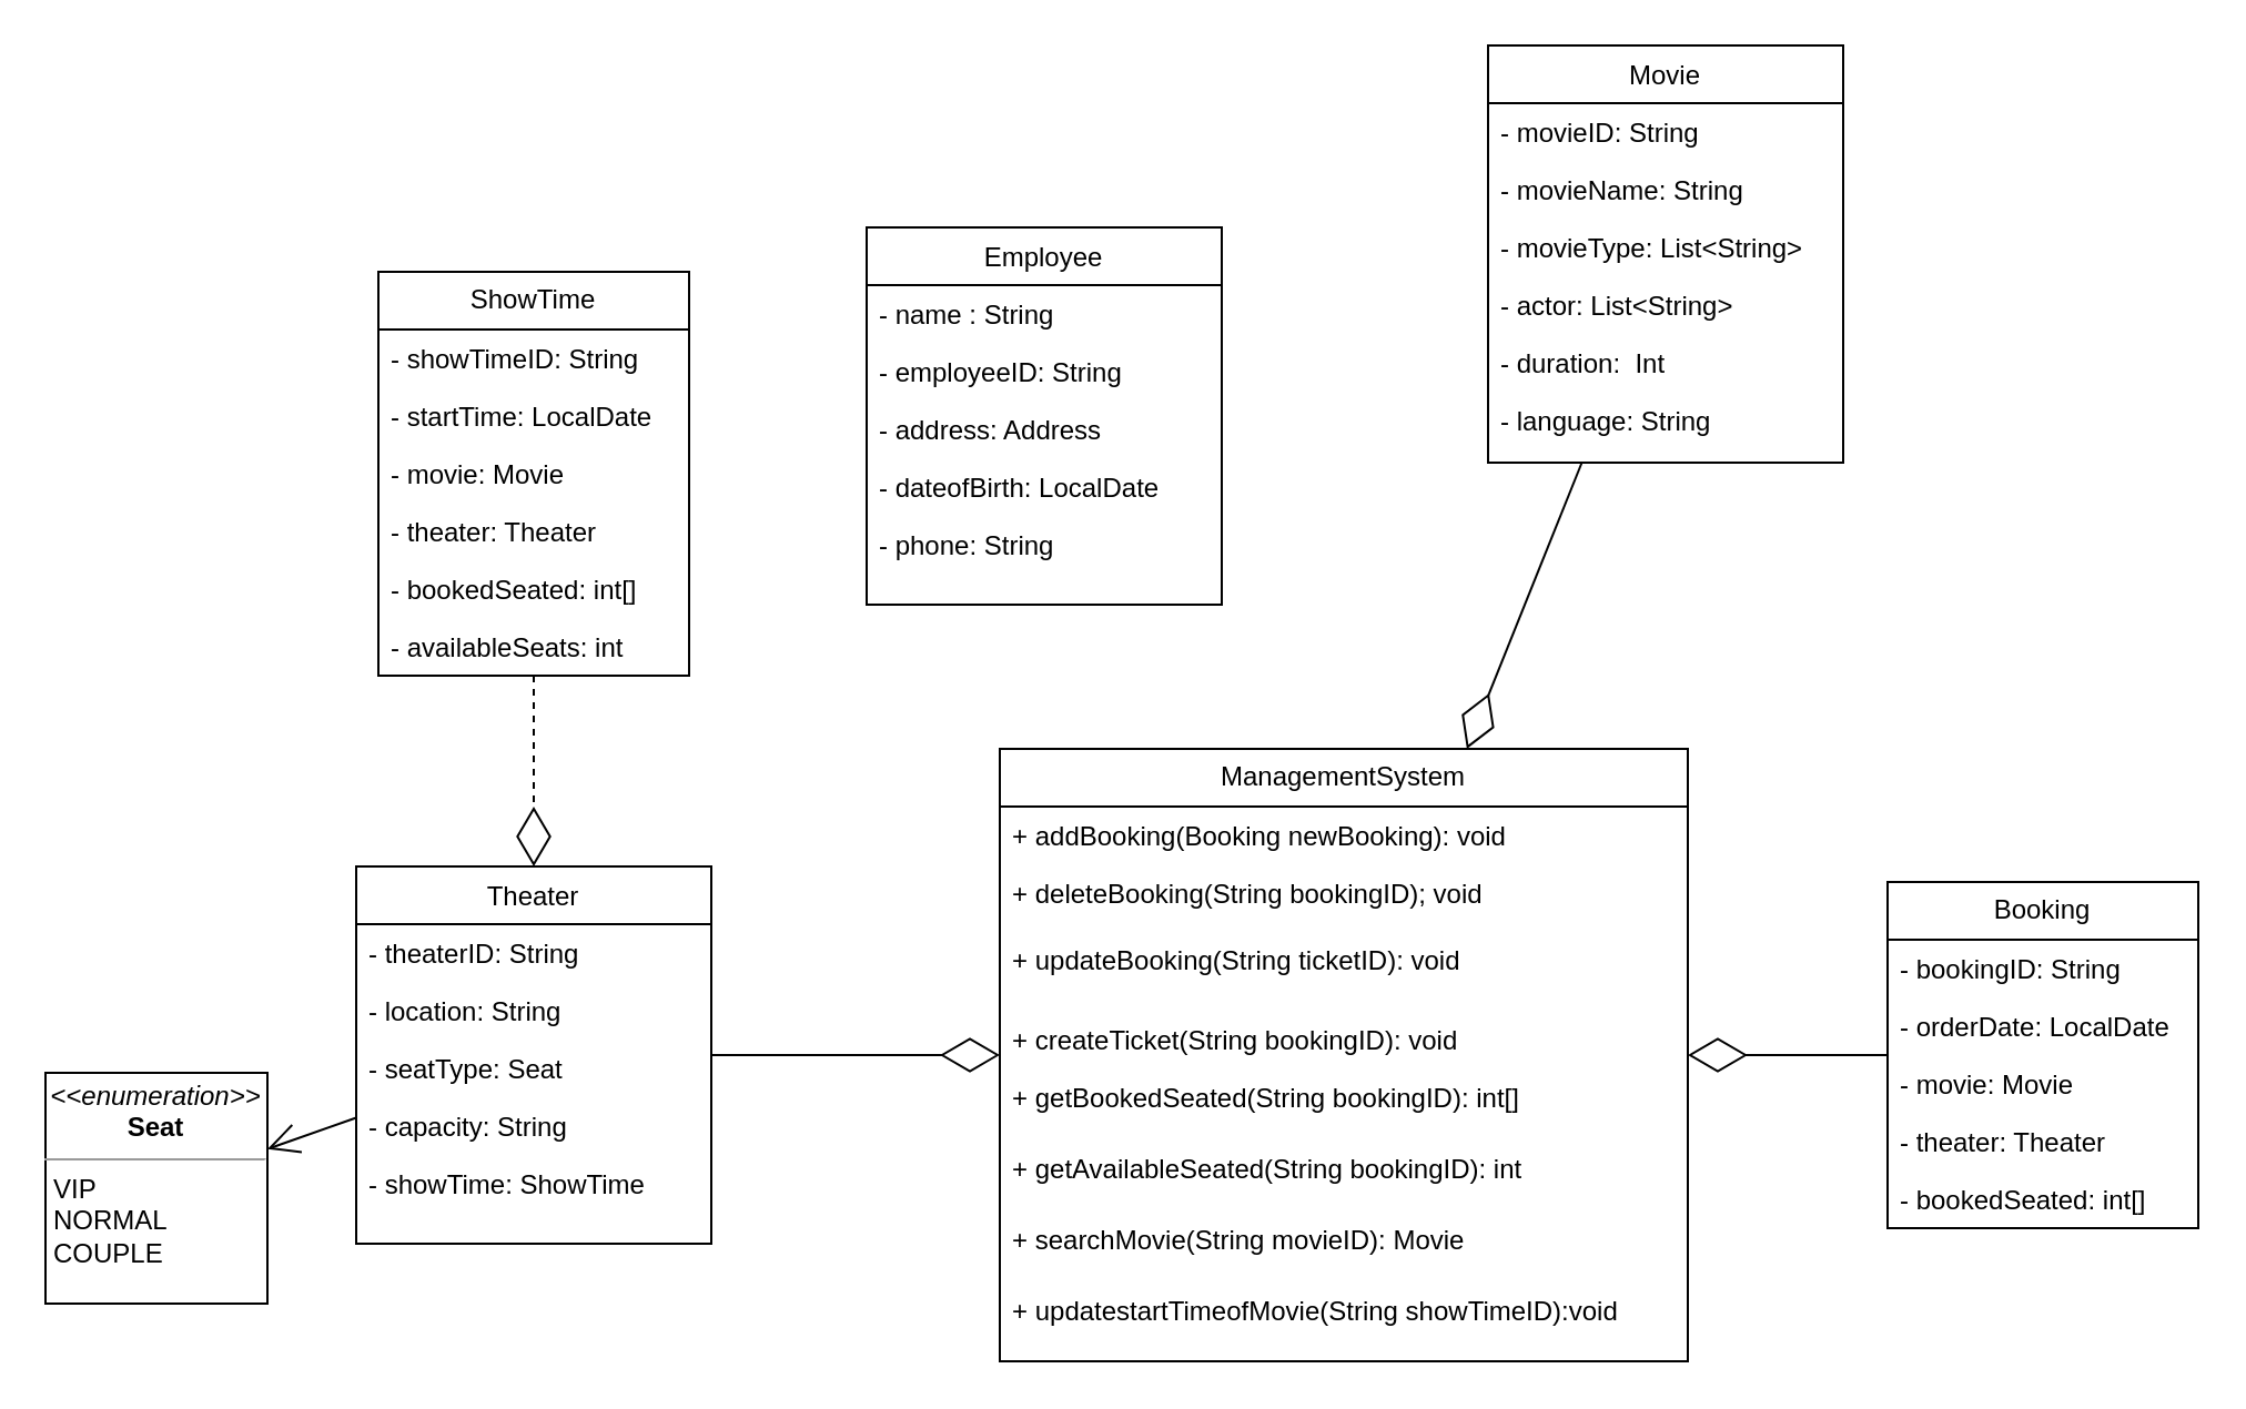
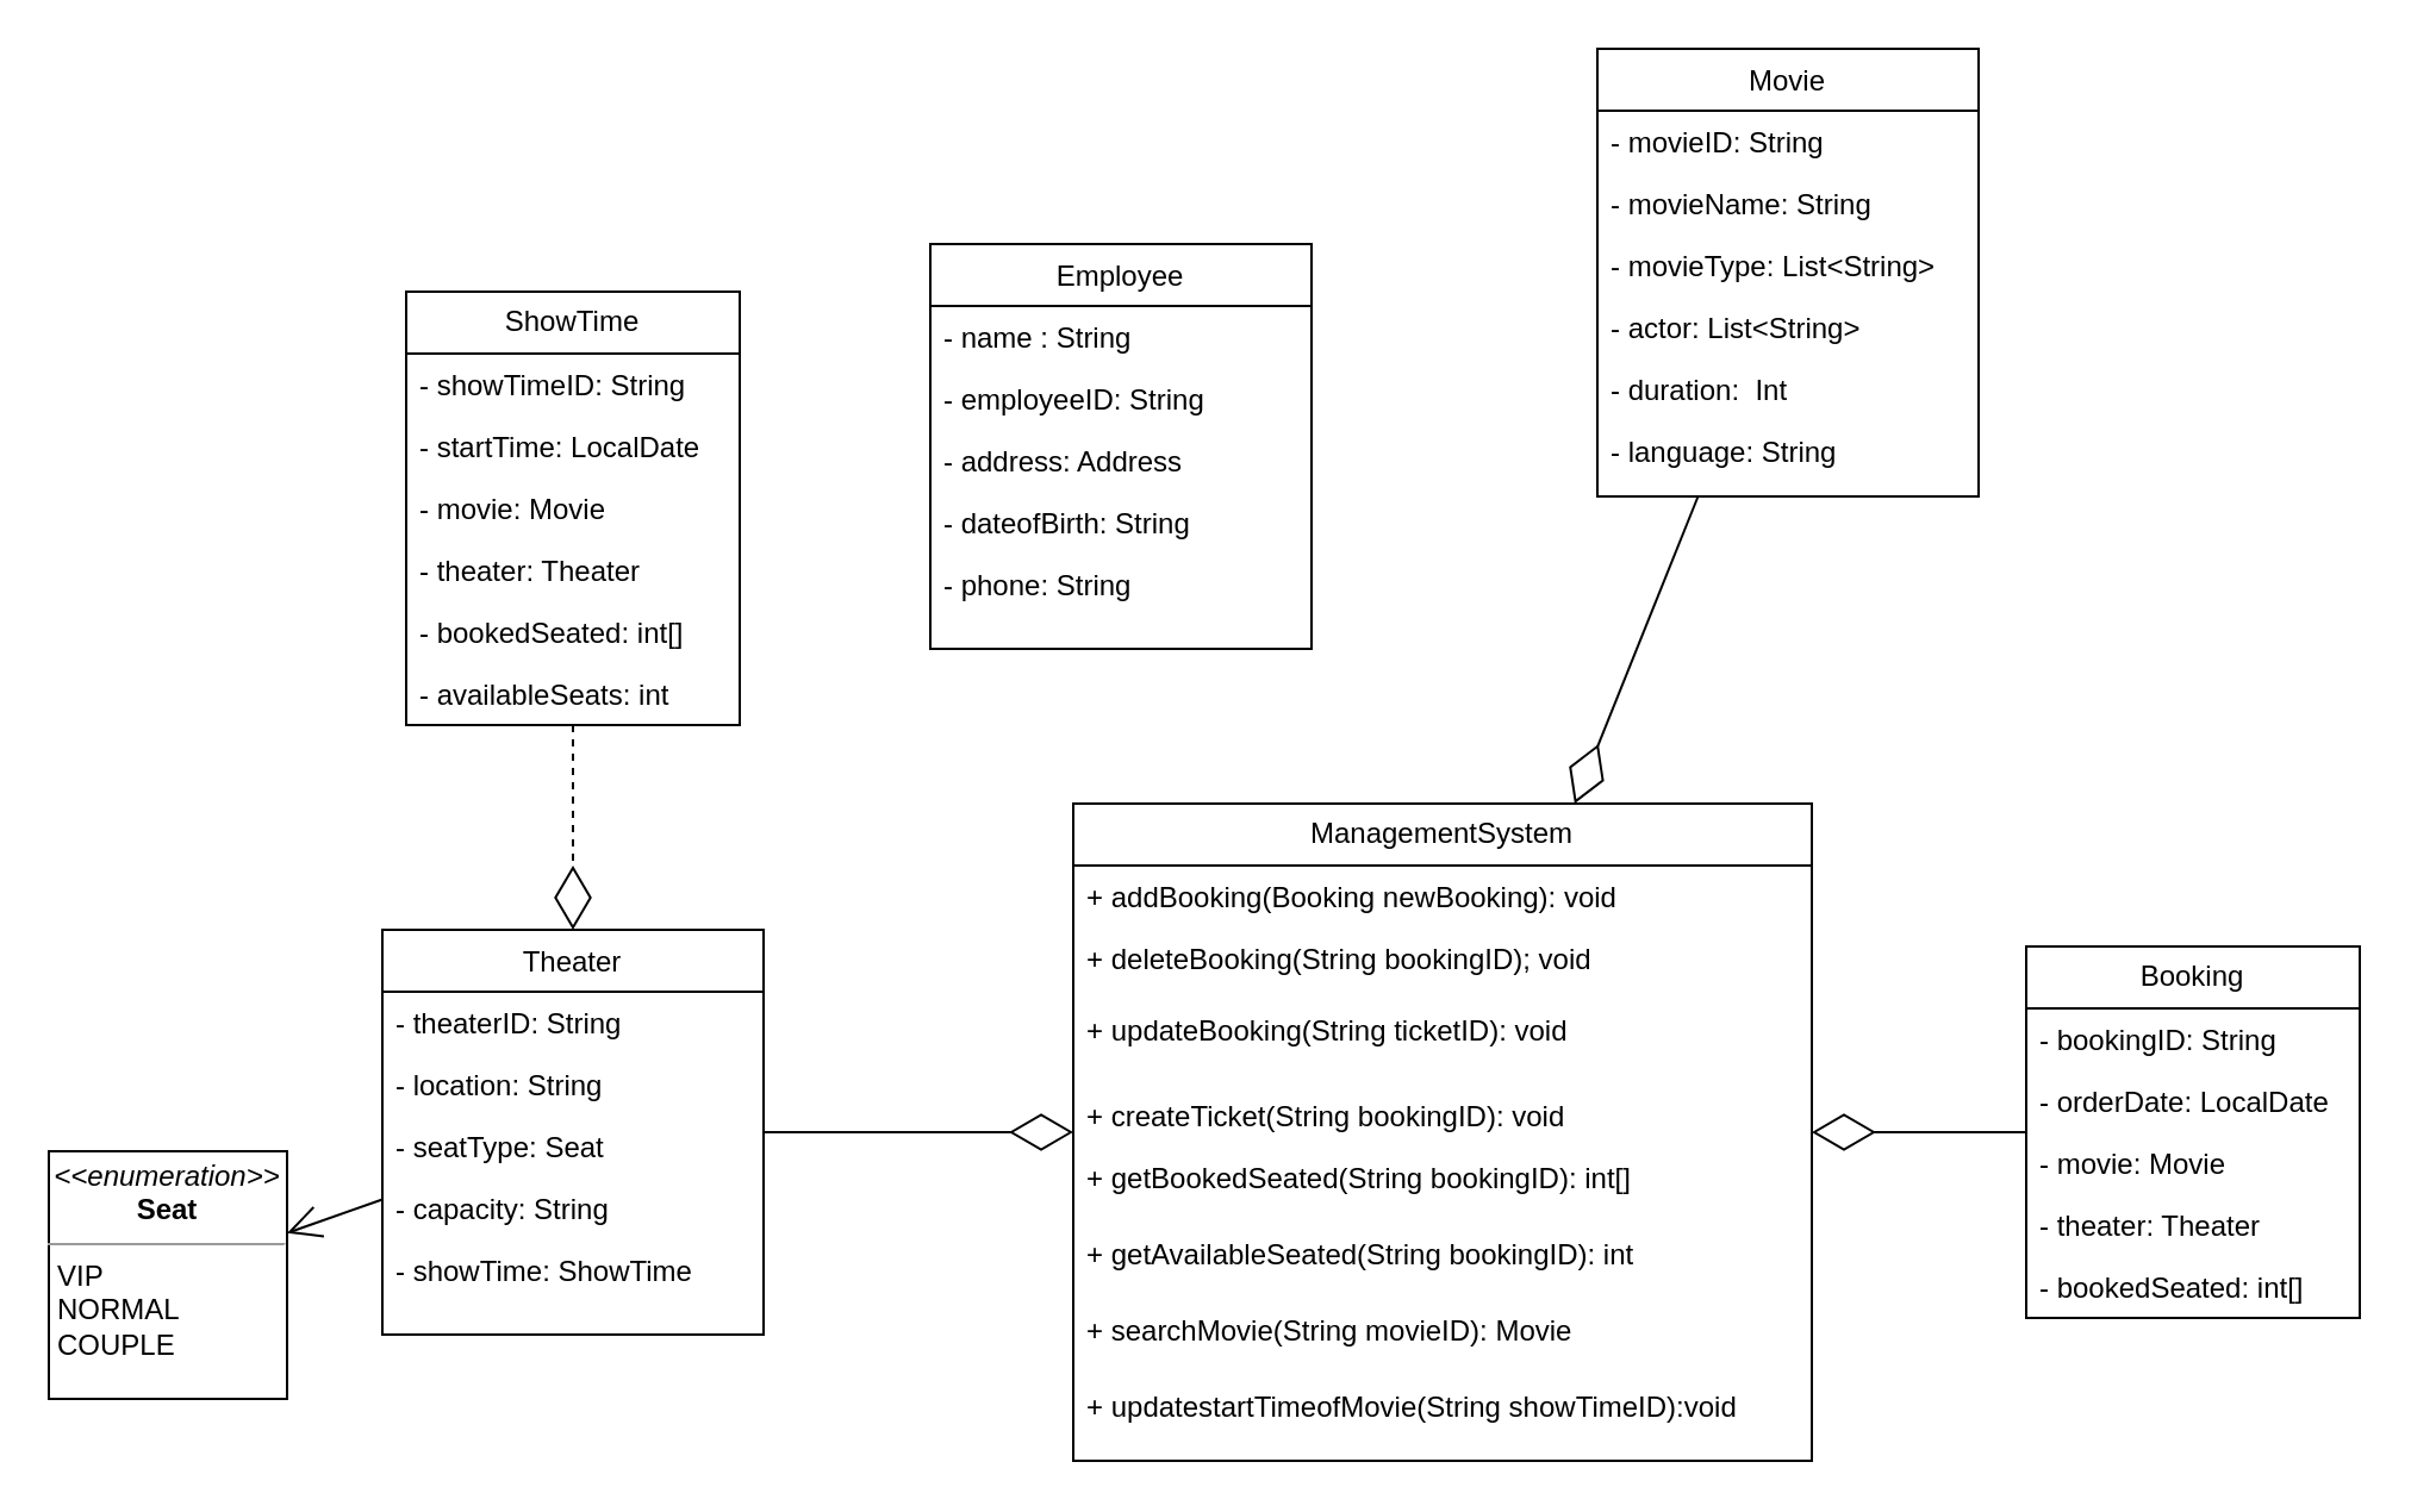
  <mxCell id="0" />
  <mxCell id="1" parent="0" />
  <mxCell id="2" value="Employee" style="swimlane;fontStyle=0;align=center;verticalAlign=top;childLayout=stackLayout;horizontal=1;startSize=26;horizontalStack=0;resizeParent=1;resizeLast=0;collapsible=1;marginBottom=0;rounded=0;shadow=0;strokeWidth=1;" parent="1" vertex="1"><mxGeometry x="390" y="102" width="160" height="170" as="geometry"><mxRectangle x="230" y="140" width="160" height="26" as="alternateBounds" /></mxGeometry></mxCell>
  <mxCell id="3" value="- name : String" style="text;align=left;verticalAlign=top;spacingLeft=4;spacingRight=4;overflow=hidden;rotatable=0;points=[[0,0.5],[1,0.5]];portConstraint=eastwest;" parent="2" vertex="1"><mxGeometry y="26" width="160" height="26" as="geometry" /></mxCell>
  <mxCell id="4" value="- employeeID: String" style="text;align=left;verticalAlign=top;spacingLeft=4;spacingRight=4;overflow=hidden;rotatable=0;points=[[0,0.5],[1,0.5]];portConstraint=eastwest;rounded=0;shadow=0;html=0;" parent="2" vertex="1"><mxGeometry y="52" width="160" height="26" as="geometry" /></mxCell>
  <mxCell id="5" value="- address: Address" style="text;align=left;verticalAlign=top;spacingLeft=4;spacingRight=4;overflow=hidden;rotatable=0;points=[[0,0.5],[1,0.5]];portConstraint=eastwest;rounded=0;shadow=0;html=0;" parent="2" vertex="1"><mxGeometry y="78" width="160" height="26" as="geometry" /></mxCell>
- <mxCell id="6" value="- dateofBirth: LocalDate" style="text;align=left;verticalAlign=top;spacingLeft=4;spacingRight=4;overflow=hidden;rotatable=0;points=[[0,0.5],[1,0.5]];portConstraint=eastwest;rounded=0;shadow=0;html=0;" vertex="1" parent="2"><mxGeometry y="104" width="160" height="26" as="geometry" /></mxCell>
+ <mxCell id="6" value="- dateofBirth: String" style="text;align=left;verticalAlign=top;spacingLeft=4;spacingRight=4;overflow=hidden;rotatable=0;points=[[0,0.5],[1,0.5]];portConstraint=eastwest;rounded=0;shadow=0;html=0;" vertex="1" parent="2"><mxGeometry y="104" width="160" height="26" as="geometry" /></mxCell>
  <mxCell id="7" value="- phone: String" style="text;align=left;verticalAlign=top;spacingLeft=4;spacingRight=4;overflow=hidden;rotatable=0;points=[[0,0.5],[1,0.5]];portConstraint=eastwest;rounded=0;shadow=0;html=0;" vertex="1" parent="2"><mxGeometry y="130" width="160" height="26" as="geometry" /></mxCell>
  <mxCell id="8" value="Movie" style="swimlane;fontStyle=0;align=center;verticalAlign=top;childLayout=stackLayout;horizontal=1;startSize=26;horizontalStack=0;resizeParent=1;resizeLast=0;collapsible=1;marginBottom=0;rounded=0;shadow=0;strokeWidth=1;" parent="1" vertex="1"><mxGeometry x="670" y="20" width="160" height="188" as="geometry"><mxRectangle x="130" y="380" width="160" height="26" as="alternateBounds" /></mxGeometry></mxCell>
  <mxCell id="9" value="- movieID: String" style="text;align=left;verticalAlign=top;spacingLeft=4;spacingRight=4;overflow=hidden;rotatable=0;points=[[0,0.5],[1,0.5]];portConstraint=eastwest;" parent="8" vertex="1"><mxGeometry y="26" width="160" height="26" as="geometry" /></mxCell>
  <mxCell id="10" value="- movieName: String" style="text;align=left;verticalAlign=top;spacingLeft=4;spacingRight=4;overflow=hidden;rotatable=0;points=[[0,0.5],[1,0.5]];portConstraint=eastwest;rounded=0;shadow=0;html=0;" parent="8" vertex="1"><mxGeometry y="52" width="160" height="26" as="geometry" /></mxCell>
  <mxCell id="11" value="- movieType: List&lt;String&gt;" style="text;align=left;verticalAlign=top;spacingLeft=4;spacingRight=4;overflow=hidden;rotatable=0;points=[[0,0.5],[1,0.5]];portConstraint=eastwest;rounded=0;shadow=0;html=0;" vertex="1" parent="8"><mxGeometry y="78" width="160" height="26" as="geometry" /></mxCell>
  <mxCell id="12" value="- actor: List&lt;String&gt;" style="text;align=left;verticalAlign=top;spacingLeft=4;spacingRight=4;overflow=hidden;rotatable=0;points=[[0,0.5],[1,0.5]];portConstraint=eastwest;rounded=0;shadow=0;html=0;" vertex="1" parent="8"><mxGeometry y="104" width="160" height="26" as="geometry" /></mxCell>
  <mxCell id="13" value="- duration:  Int" style="text;align=left;verticalAlign=top;spacingLeft=4;spacingRight=4;overflow=hidden;rotatable=0;points=[[0,0.5],[1,0.5]];portConstraint=eastwest;rounded=0;shadow=0;html=0;" vertex="1" parent="8"><mxGeometry y="130" width="160" height="26" as="geometry" /></mxCell>
  <mxCell id="14" value="- language: String" style="text;align=left;verticalAlign=top;spacingLeft=4;spacingRight=4;overflow=hidden;rotatable=0;points=[[0,0.5],[1,0.5]];portConstraint=eastwest;rounded=0;shadow=0;html=0;" vertex="1" parent="8"><mxGeometry y="156" width="160" height="26" as="geometry" /></mxCell>
  <mxCell id="15" value="Theater" style="swimlane;fontStyle=0;align=center;verticalAlign=top;childLayout=stackLayout;horizontal=1;startSize=26;horizontalStack=0;resizeParent=1;resizeLast=0;collapsible=1;marginBottom=0;rounded=0;shadow=0;strokeWidth=1;" parent="1" vertex="1"><mxGeometry x="160" y="390" width="160" height="170" as="geometry"><mxRectangle x="340" y="380" width="170" height="26" as="alternateBounds" /></mxGeometry></mxCell>
  <mxCell id="16" value="- theaterID: String" style="text;align=left;verticalAlign=top;spacingLeft=4;spacingRight=4;overflow=hidden;rotatable=0;points=[[0,0.5],[1,0.5]];portConstraint=eastwest;" parent="15" vertex="1"><mxGeometry y="26" width="160" height="26" as="geometry" /></mxCell>
  <mxCell id="17" value="- location: String" style="text;align=left;verticalAlign=top;spacingLeft=4;spacingRight=4;overflow=hidden;rotatable=0;points=[[0,0.5],[1,0.5]];portConstraint=eastwest;" vertex="1" parent="15"><mxGeometry y="52" width="160" height="26" as="geometry" /></mxCell>
  <mxCell id="18" value="- seatType: Seat" style="text;align=left;verticalAlign=top;spacingLeft=4;spacingRight=4;overflow=hidden;rotatable=0;points=[[0,0.5],[1,0.5]];portConstraint=eastwest;" vertex="1" parent="15"><mxGeometry y="78" width="160" height="26" as="geometry" /></mxCell>
  <mxCell id="19" value="- capacity: String" style="text;align=left;verticalAlign=top;spacingLeft=4;spacingRight=4;overflow=hidden;rotatable=0;points=[[0,0.5],[1,0.5]];portConstraint=eastwest;" vertex="1" parent="15"><mxGeometry y="104" width="160" height="26" as="geometry" /></mxCell>
  <mxCell id="20" value="- showTime: ShowTime" style="text;align=left;verticalAlign=top;spacingLeft=4;spacingRight=4;overflow=hidden;rotatable=0;points=[[0,0.5],[1,0.5]];portConstraint=eastwest;" vertex="1" parent="15"><mxGeometry y="130" width="160" height="26" as="geometry" /></mxCell>
  <mxCell id="21" value="&lt;p style=&quot;margin:0px;margin-top:4px;text-align:center;&quot;&gt;&lt;i&gt;&amp;lt;&amp;lt;enumeration&amp;gt;&amp;gt;&lt;/i&gt;&lt;br&gt;&lt;b&gt;Seat&lt;/b&gt;&lt;/p&gt;&lt;hr size=&quot;1&quot;&gt;&lt;p style=&quot;margin:0px;margin-left:4px;&quot;&gt;VIP&lt;br&gt;NORMAL&lt;/p&gt;&lt;p style=&quot;margin:0px;margin-left:4px;&quot;&gt;COUPLE&lt;/p&gt;&lt;p style=&quot;margin:0px;margin-left:4px;&quot;&gt;&lt;br&gt;&lt;/p&gt;" style="verticalAlign=top;align=left;overflow=fill;fontSize=12;fontFamily=Helvetica;html=1;whiteSpace=wrap;" vertex="1" parent="1"><mxGeometry x="20" y="483" width="100" height="104" as="geometry" /></mxCell>
  <mxCell id="22" value="Booking" style="swimlane;fontStyle=0;childLayout=stackLayout;horizontal=1;startSize=26;fillColor=none;horizontalStack=0;resizeParent=1;resizeParentMax=0;resizeLast=0;collapsible=1;marginBottom=0;whiteSpace=wrap;html=1;" vertex="1" parent="1"><mxGeometry x="850" y="397" width="140" height="156" as="geometry" /></mxCell>
  <mxCell id="23" value="- bookingID: String" style="text;strokeColor=none;fillColor=none;align=left;verticalAlign=top;spacingLeft=4;spacingRight=4;overflow=hidden;rotatable=0;points=[[0,0.5],[1,0.5]];portConstraint=eastwest;whiteSpace=wrap;html=1;" vertex="1" parent="22"><mxGeometry y="26" width="140" height="26" as="geometry" /></mxCell>
  <mxCell id="24" value="- orderDate: LocalDate" style="text;strokeColor=none;fillColor=none;align=left;verticalAlign=top;spacingLeft=4;spacingRight=4;overflow=hidden;rotatable=0;points=[[0,0.5],[1,0.5]];portConstraint=eastwest;whiteSpace=wrap;html=1;" vertex="1" parent="22"><mxGeometry y="52" width="140" height="26" as="geometry" /></mxCell>
  <mxCell id="25" value="- movie: Movie" style="text;strokeColor=none;fillColor=none;align=left;verticalAlign=top;spacingLeft=4;spacingRight=4;overflow=hidden;rotatable=0;points=[[0,0.5],[1,0.5]];portConstraint=eastwest;whiteSpace=wrap;html=1;" vertex="1" parent="22"><mxGeometry y="78" width="140" height="26" as="geometry" /></mxCell>
  <mxCell id="26" value="- theater: Theater" style="text;strokeColor=none;fillColor=none;align=left;verticalAlign=top;spacingLeft=4;spacingRight=4;overflow=hidden;rotatable=0;points=[[0,0.5],[1,0.5]];portConstraint=eastwest;whiteSpace=wrap;html=1;" vertex="1" parent="22"><mxGeometry y="104" width="140" height="26" as="geometry" /></mxCell>
  <mxCell id="27" value="- bookedSeated: int[]" style="text;strokeColor=none;fillColor=none;align=left;verticalAlign=top;spacingLeft=4;spacingRight=4;overflow=hidden;rotatable=0;points=[[0,0.5],[1,0.5]];portConstraint=eastwest;whiteSpace=wrap;html=1;" vertex="1" parent="22"><mxGeometry y="130" width="140" height="26" as="geometry" /></mxCell>
  <mxCell id="28" value="ShowTime" style="swimlane;fontStyle=0;childLayout=stackLayout;horizontal=1;startSize=26;fillColor=none;horizontalStack=0;resizeParent=1;resizeParentMax=0;resizeLast=0;collapsible=1;marginBottom=0;whiteSpace=wrap;html=1;" vertex="1" parent="1"><mxGeometry x="170" y="122" width="140" height="182" as="geometry" /></mxCell>
  <mxCell id="29" value="- showTimeID: String" style="text;strokeColor=none;fillColor=none;align=left;verticalAlign=top;spacingLeft=4;spacingRight=4;overflow=hidden;rotatable=0;points=[[0,0.5],[1,0.5]];portConstraint=eastwest;whiteSpace=wrap;html=1;" vertex="1" parent="28"><mxGeometry y="26" width="140" height="26" as="geometry" /></mxCell>
  <mxCell id="30" value="- startTime: LocalDate" style="text;strokeColor=none;fillColor=none;align=left;verticalAlign=top;spacingLeft=4;spacingRight=4;overflow=hidden;rotatable=0;points=[[0,0.5],[1,0.5]];portConstraint=eastwest;whiteSpace=wrap;html=1;" vertex="1" parent="28"><mxGeometry y="52" width="140" height="26" as="geometry" /></mxCell>
  <mxCell id="31" value="- movie: Movie" style="text;strokeColor=none;fillColor=none;align=left;verticalAlign=top;spacingLeft=4;spacingRight=4;overflow=hidden;rotatable=0;points=[[0,0.5],[1,0.5]];portConstraint=eastwest;whiteSpace=wrap;html=1;" vertex="1" parent="28"><mxGeometry y="78" width="140" height="26" as="geometry" /></mxCell>
  <mxCell id="32" value="- theater: Theater" style="text;strokeColor=none;fillColor=none;align=left;verticalAlign=top;spacingLeft=4;spacingRight=4;overflow=hidden;rotatable=0;points=[[0,0.5],[1,0.5]];portConstraint=eastwest;whiteSpace=wrap;html=1;" vertex="1" parent="28"><mxGeometry y="104" width="140" height="26" as="geometry" /></mxCell>
  <mxCell id="33" value="- bookedSeated: int[]" style="text;strokeColor=none;fillColor=none;align=left;verticalAlign=top;spacingLeft=4;spacingRight=4;overflow=hidden;rotatable=0;points=[[0,0.5],[1,0.5]];portConstraint=eastwest;whiteSpace=wrap;html=1;" vertex="1" parent="28"><mxGeometry y="130" width="140" height="26" as="geometry" /></mxCell>
  <mxCell id="34" value="- availableSeats: int" style="text;strokeColor=none;fillColor=none;align=left;verticalAlign=top;spacingLeft=4;spacingRight=4;overflow=hidden;rotatable=0;points=[[0,0.5],[1,0.5]];portConstraint=eastwest;whiteSpace=wrap;html=1;" vertex="1" parent="28"><mxGeometry y="156" width="140" height="26" as="geometry" /></mxCell>
  <mxCell id="35" value="" style="endArrow=open;endFill=1;endSize=12;html=1;rounded=0;" edge="1" parent="1" source="15" target="21"><mxGeometry width="160" relative="1" as="geometry"><mxPoint x="510" y="262" as="sourcePoint" /><mxPoint x="670" y="262" as="targetPoint" /></mxGeometry></mxCell>
  <mxCell id="36" value="ManagementSystem" style="swimlane;fontStyle=0;childLayout=stackLayout;horizontal=1;startSize=26;fillColor=none;horizontalStack=0;resizeParent=1;resizeParentMax=0;resizeLast=0;collapsible=1;marginBottom=0;whiteSpace=wrap;html=1;" vertex="1" parent="1"><mxGeometry x="450" y="337" width="310" height="276" as="geometry" /></mxCell>
  <mxCell id="37" value="+ addBooking(Booking newBooking): void" style="text;strokeColor=none;fillColor=none;align=left;verticalAlign=top;spacingLeft=4;spacingRight=4;overflow=hidden;rotatable=0;points=[[0,0.5],[1,0.5]];portConstraint=eastwest;whiteSpace=wrap;html=1;" vertex="1" parent="36"><mxGeometry y="26" width="310" height="26" as="geometry" /></mxCell>
  <mxCell id="38" value="+ deleteBooking(String bookingID); void" style="text;strokeColor=none;fillColor=none;align=left;verticalAlign=top;spacingLeft=4;spacingRight=4;overflow=hidden;rotatable=0;points=[[0,0.5],[1,0.5]];portConstraint=eastwest;whiteSpace=wrap;html=1;" vertex="1" parent="36"><mxGeometry y="52" width="310" height="30" as="geometry" /></mxCell>
  <mxCell id="39" value="+ updateBooking(String ticketID): void" style="text;strokeColor=none;fillColor=none;align=left;verticalAlign=top;spacingLeft=4;spacingRight=4;overflow=hidden;rotatable=0;points=[[0,0.5],[1,0.5]];portConstraint=eastwest;whiteSpace=wrap;html=1;" vertex="1" parent="36"><mxGeometry y="82" width="310" height="36" as="geometry" /></mxCell>
  <mxCell id="40" value="+ createTicket(String bookingID): void" style="text;strokeColor=none;fillColor=none;align=left;verticalAlign=top;spacingLeft=4;spacingRight=4;overflow=hidden;rotatable=0;points=[[0,0.5],[1,0.5]];portConstraint=eastwest;whiteSpace=wrap;html=1;" vertex="1" parent="36"><mxGeometry y="118" width="310" height="26" as="geometry" /></mxCell>
  <mxCell id="41" value="+ getBookedSeated(String bookingID): int[]" style="text;strokeColor=none;fillColor=none;align=left;verticalAlign=top;spacingLeft=4;spacingRight=4;overflow=hidden;rotatable=0;points=[[0,0.5],[1,0.5]];portConstraint=eastwest;whiteSpace=wrap;html=1;" vertex="1" parent="36"><mxGeometry y="144" width="310" height="32" as="geometry" /></mxCell>
  <mxCell id="42" value="+ getAvailableSeated(String bookingID): int" style="text;strokeColor=none;fillColor=none;align=left;verticalAlign=top;spacingLeft=4;spacingRight=4;overflow=hidden;rotatable=0;points=[[0,0.5],[1,0.5]];portConstraint=eastwest;whiteSpace=wrap;html=1;" vertex="1" parent="36"><mxGeometry y="176" width="310" height="32" as="geometry" /></mxCell>
  <mxCell id="43" value="+ searchMovie(String movieID): Movie" style="text;strokeColor=none;fillColor=none;align=left;verticalAlign=top;spacingLeft=4;spacingRight=4;overflow=hidden;rotatable=0;points=[[0,0.5],[1,0.5]];portConstraint=eastwest;whiteSpace=wrap;html=1;" vertex="1" parent="36"><mxGeometry y="208" width="310" height="32" as="geometry" /></mxCell>
  <mxCell id="44" value="+ updatestartTimeofMovie(String showTimeID):void" style="text;strokeColor=none;fillColor=none;align=left;verticalAlign=top;spacingLeft=4;spacingRight=4;overflow=hidden;rotatable=0;points=[[0,0.5],[1,0.5]];portConstraint=eastwest;whiteSpace=wrap;html=1;" vertex="1" parent="36"><mxGeometry y="240" width="310" height="36" as="geometry" /></mxCell>
  <mxCell id="45" value="" style="endArrow=diamondThin;endFill=0;endSize=24;html=1;rounded=0;" edge="1" parent="1" source="8" target="36"><mxGeometry width="160" relative="1" as="geometry"><mxPoint x="760" y="272" as="sourcePoint" /><mxPoint x="670" y="352" as="targetPoint" /></mxGeometry></mxCell>
  <mxCell id="46" value="" style="endArrow=diamondThin;endFill=0;endSize=24;html=1;rounded=0;" edge="1" parent="1" source="22" target="36"><mxGeometry width="160" relative="1" as="geometry"><mxPoint x="615" y="218" as="sourcePoint" /><mxPoint x="615" y="347" as="targetPoint" /></mxGeometry></mxCell>
  <mxCell id="47" value="" style="endArrow=diamondThin;endFill=0;endSize=24;html=1;rounded=0;" edge="1" parent="1" source="15" target="36"><mxGeometry width="160" relative="1" as="geometry"><mxPoint x="860" y="485" as="sourcePoint" /><mxPoint x="770" y="485" as="targetPoint" /></mxGeometry></mxCell>
  <mxCell id="48" value="" style="endArrow=diamondThin;endFill=0;endSize=24;html=1;rounded=0;dashed=1;" edge="1" parent="1" source="28" target="15"><mxGeometry width="160" relative="1" as="geometry"><mxPoint x="722" y="218" as="sourcePoint" /><mxPoint x="670" y="347" as="targetPoint" /></mxGeometry></mxCell>
